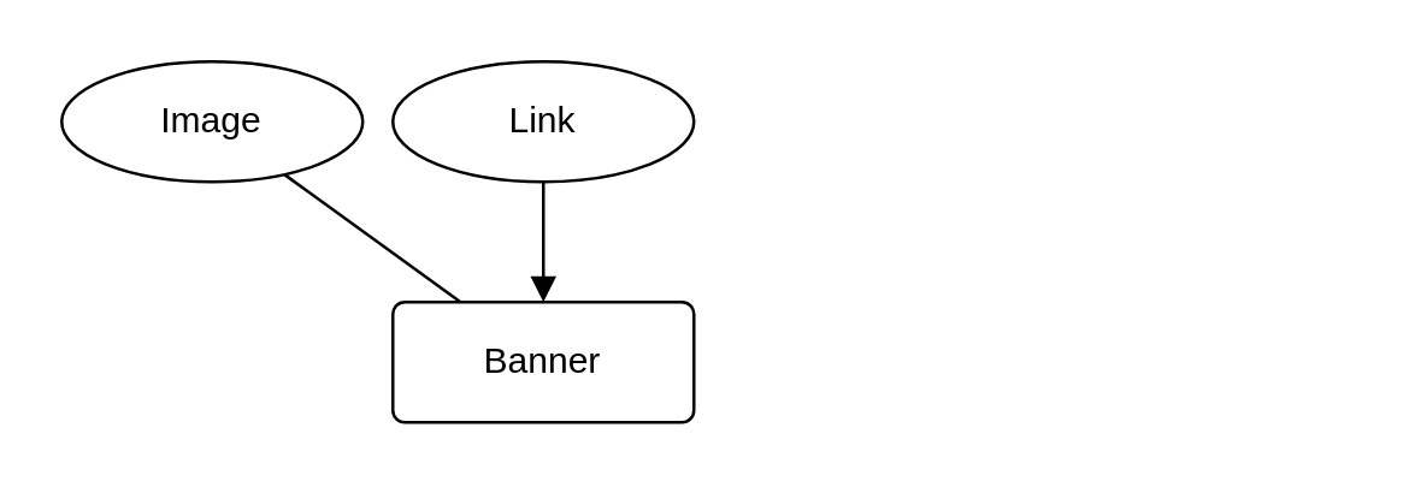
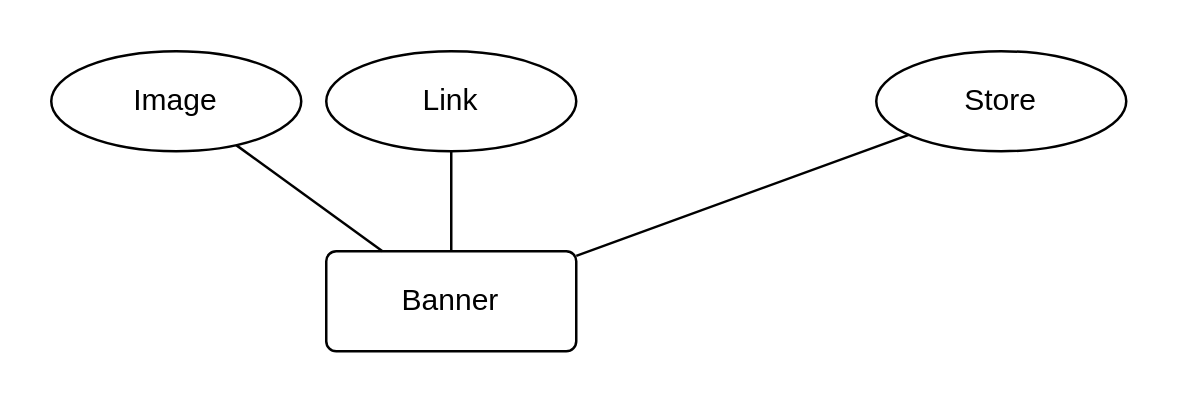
  <mxCell id="0" />
  <mxCell id="1" parent="0" />
  <mxCell id="2" value="Banner" style="rounded=1;arcSize=10;whiteSpace=wrap;html=1;align=center;" parent="1" vertex="1"><mxGeometry x="130" y="100" width="100" height="40" as="geometry" /></mxCell>
  <mxCell id="3" value="Image" style="ellipse;whiteSpace=wrap;html=1;align=center;" parent="1" vertex="1"><mxGeometry x="20" y="20" width="100" height="40" as="geometry" /></mxCell>
  <mxCell id="4" value="Link" style="ellipse;whiteSpace=wrap;html=1;align=center;" parent="1" vertex="1"><mxGeometry x="130" y="20" width="100" height="40" as="geometry" /></mxCell>
  <mxCell id="5" value="" style="endArrow=none;html=1;rounded=0;" parent="1" source="3" target="2" edge="1"><mxGeometry relative="1" as="geometry"><mxPoint x="40" y="130" as="sourcePoint" /><mxPoint x="180" y="120" as="targetPoint" /></mxGeometry></mxCell>
- <mxCell id="6" value="" style="endArrow=block;html=1;rounded=0;" parent="1" source="4" target="2" edge="1"><mxGeometry relative="1" as="geometry"><mxPoint x="87" y="67" as="sourcePoint" /><mxPoint x="158" y="110" as="targetPoint" /></mxGeometry></mxCell>
+ <mxCell id="6" value="" style="endArrow=none;html=1;rounded=0;" parent="1" source="4" target="2" edge="1"><mxGeometry relative="1" as="geometry"><mxPoint x="87" y="67" as="sourcePoint" /><mxPoint x="158" y="110" as="targetPoint" /></mxGeometry></mxCell>
+ <mxCell id="7" value="Store" style="ellipse;whiteSpace=wrap;html=1;align=center;" vertex="1" parent="1"><mxGeometry x="350" y="20" width="100" height="40" as="geometry" /></mxCell>
+ <mxCell id="8" value="" style="endArrow=none;html=1;rounded=0;" edge="1" parent="1" source="2" target="7"><mxGeometry relative="1" as="geometry"><mxPoint x="240" y="170" as="sourcePoint" /><mxPoint x="400" y="170" as="targetPoint" /></mxGeometry></mxCell>
